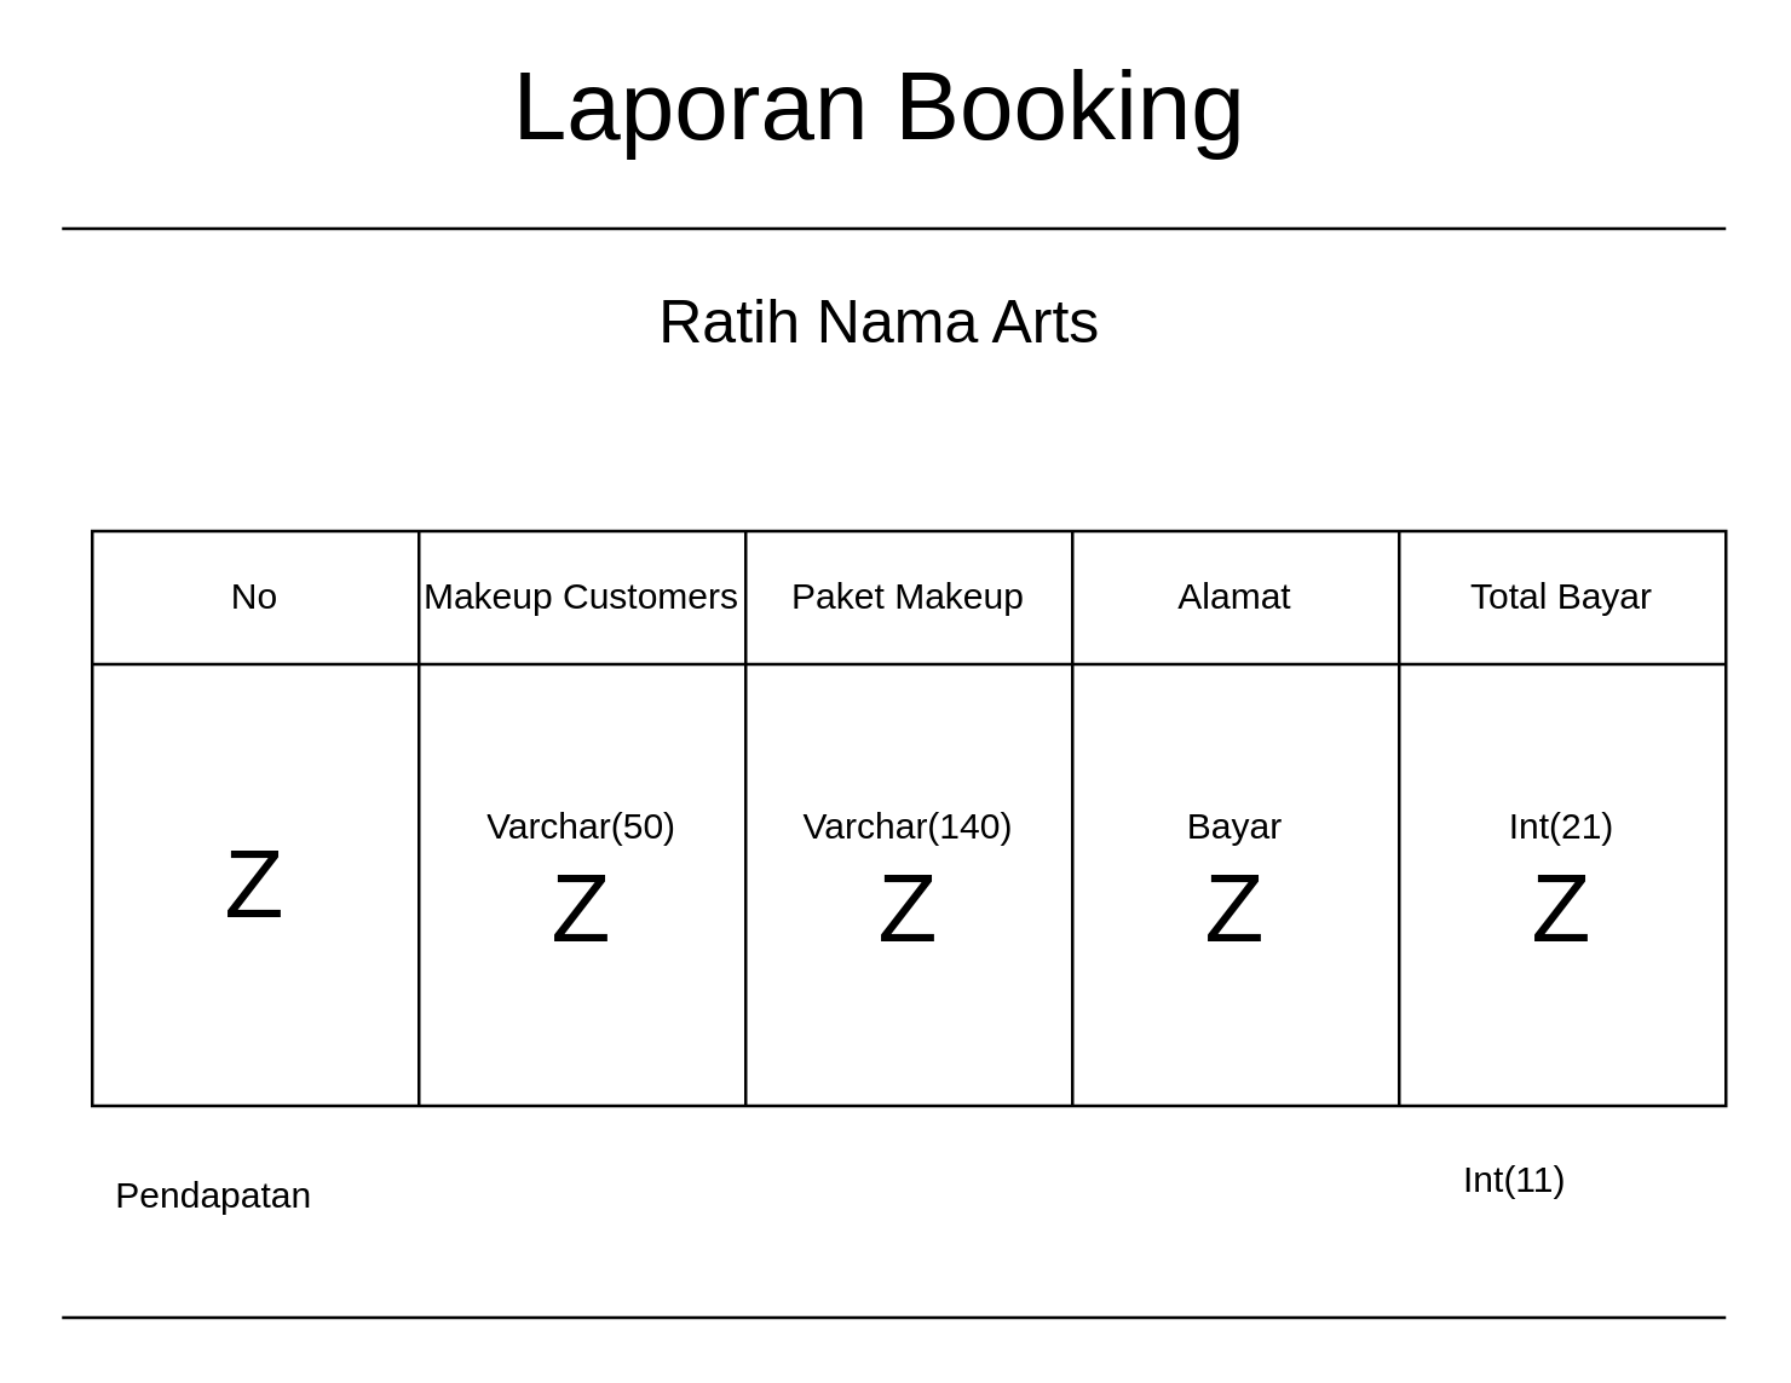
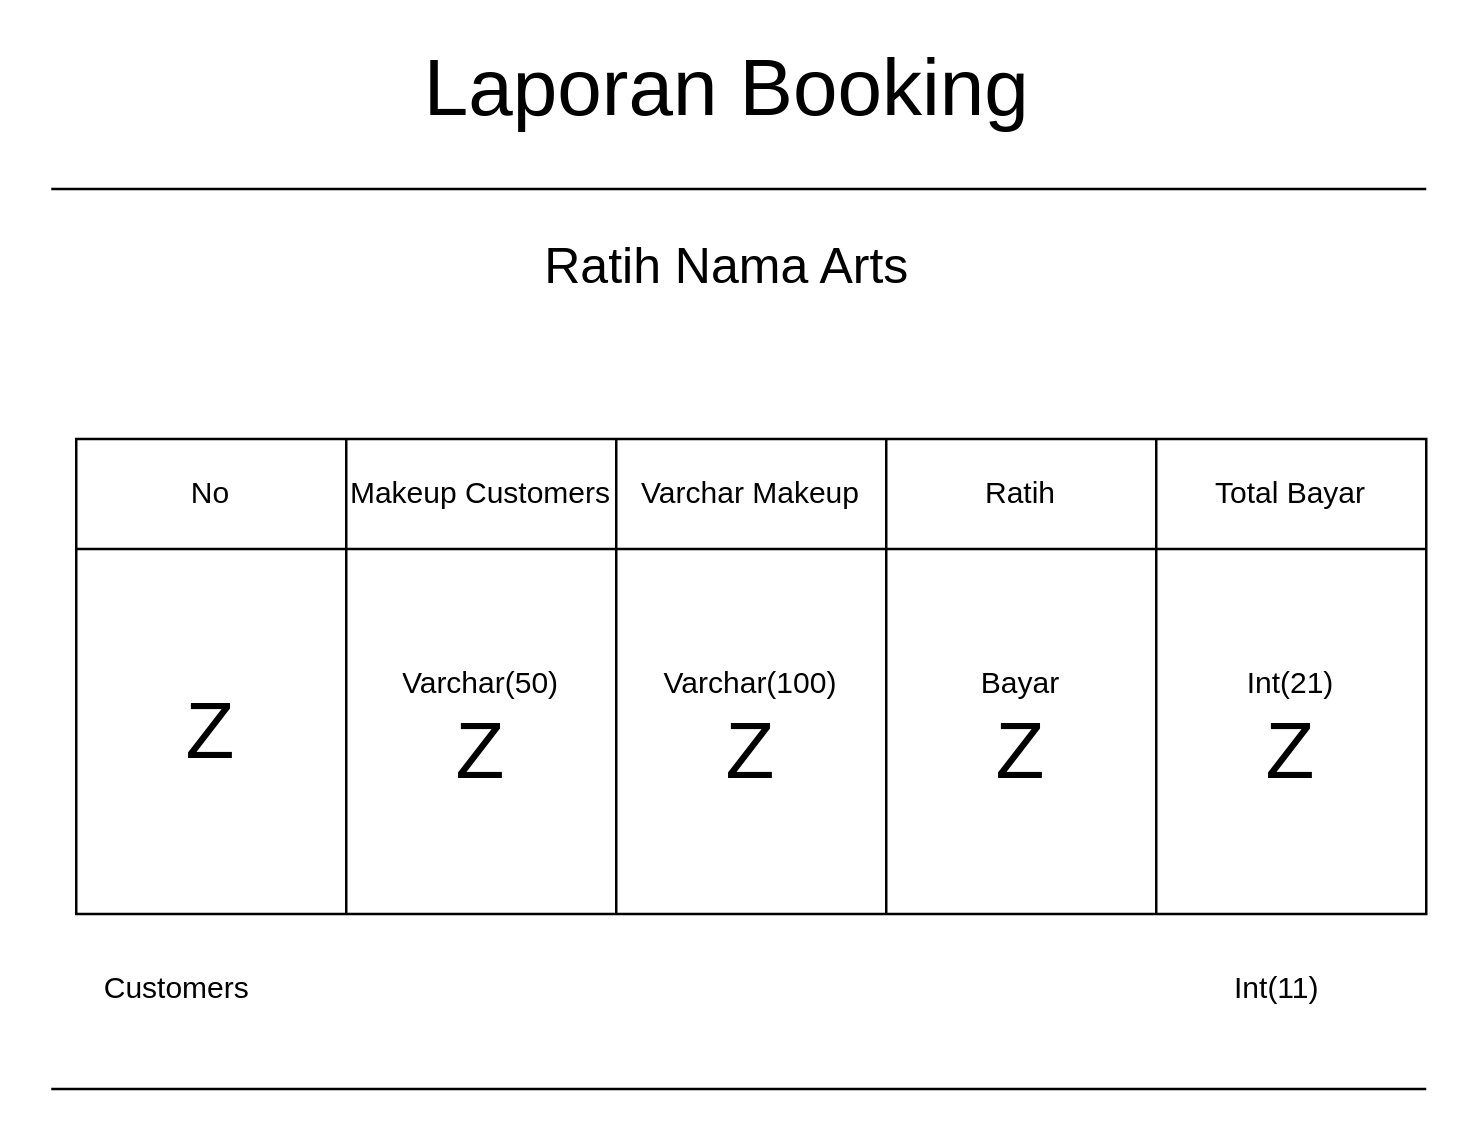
  <mxCell id="0" />
  <mxCell id="1" parent="0" />
  <mxCell id="2" value="&lt;font style=&quot;font-size: 32px&quot;&gt;Laporan Booking&lt;/font&gt;" style="text;html=1;align=center;verticalAlign=middle;resizable=0;points=[];autosize=1;" vertex="1" parent="1"><mxGeometry x="160" y="20" width="260" height="30" as="geometry" /></mxCell>
  <mxCell id="3" value="" style="endArrow=none;html=1;" edge="1" parent="1"><mxGeometry width="50" height="50" relative="1" as="geometry"><mxPoint x="20" y="75" as="sourcePoint" /><mxPoint x="570" y="75" as="targetPoint" /></mxGeometry></mxCell>
  <mxCell id="4" value="&lt;font style=&quot;font-size: 20px&quot;&gt;Ratih Nama Arts&lt;/font&gt;" style="text;html=1;align=center;verticalAlign=middle;resizable=0;points=[];autosize=1;" vertex="1" parent="1"><mxGeometry x="200" y="95" width="180" height="20" as="geometry" /></mxCell>
  <mxCell id="5" value="" style="shape=table;html=1;whiteSpace=wrap;startSize=0;container=1;collapsible=0;childLayout=tableLayout;" vertex="1" parent="1"><mxGeometry x="30" y="175" width="540" height="190" as="geometry" /></mxCell>
  <mxCell id="6" value="" style="shape=partialRectangle;html=1;whiteSpace=wrap;collapsible=0;dropTarget=0;pointerEvents=0;fillColor=none;top=0;left=0;bottom=0;right=0;points=[[0,0.5],[1,0.5]];portConstraint=eastwest;" vertex="1" parent="5"><mxGeometry width="540" height="44" as="geometry" /></mxCell>
  <mxCell id="7" value="No" style="shape=partialRectangle;html=1;whiteSpace=wrap;connectable=0;fillColor=none;top=0;left=0;bottom=0;right=0;overflow=hidden;" vertex="1" parent="6"><mxGeometry width="108" height="44" as="geometry" /></mxCell>
  <mxCell id="8" value="Makeup Customers" style="shape=partialRectangle;html=1;whiteSpace=wrap;connectable=0;fillColor=none;top=0;left=0;bottom=0;right=0;overflow=hidden;" vertex="1" parent="6"><mxGeometry x="108" width="108" height="44" as="geometry" /></mxCell>
- <mxCell id="9" value="Paket Makeup" style="shape=partialRectangle;html=1;whiteSpace=wrap;connectable=0;fillColor=none;top=0;left=0;bottom=0;right=0;overflow=hidden;" vertex="1" parent="6"><mxGeometry x="216" width="108" height="44" as="geometry" /></mxCell>
- <mxCell id="10" value="Alamat" style="shape=partialRectangle;html=1;whiteSpace=wrap;connectable=0;fillColor=none;top=0;left=0;bottom=0;right=0;overflow=hidden;" vertex="1" parent="6"><mxGeometry x="324" width="108" height="44" as="geometry" /></mxCell>
+ <mxCell id="9" value="Varchar Makeup" style="shape=partialRectangle;html=1;whiteSpace=wrap;connectable=0;fillColor=none;top=0;left=0;bottom=0;right=0;overflow=hidden;" vertex="1" parent="6"><mxGeometry x="216" width="108" height="44" as="geometry" /></mxCell>
+ <mxCell id="10" value="Ratih" style="shape=partialRectangle;html=1;whiteSpace=wrap;connectable=0;fillColor=none;top=0;left=0;bottom=0;right=0;overflow=hidden;" vertex="1" parent="6"><mxGeometry x="324" width="108" height="44" as="geometry" /></mxCell>
  <mxCell id="11" value="Total Bayar" style="shape=partialRectangle;html=1;whiteSpace=wrap;connectable=0;fillColor=none;top=0;left=0;bottom=0;right=0;overflow=hidden;" vertex="1" parent="6"><mxGeometry x="432" width="108" height="44" as="geometry" /></mxCell>
  <mxCell id="12" value="" style="shape=partialRectangle;html=1;whiteSpace=wrap;collapsible=0;dropTarget=0;pointerEvents=0;fillColor=none;top=0;left=0;bottom=0;right=0;points=[[0,0.5],[1,0.5]];portConstraint=eastwest;" vertex="1" parent="5"><mxGeometry y="44" width="540" height="146" as="geometry" /></mxCell>
  <mxCell id="13" value="&lt;font style=&quot;font-size: 32px&quot;&gt;Z&lt;/font&gt;" style="shape=partialRectangle;html=1;whiteSpace=wrap;connectable=0;fillColor=none;top=0;left=0;bottom=0;right=0;overflow=hidden;" vertex="1" parent="12"><mxGeometry width="108" height="146" as="geometry" /></mxCell>
  <mxCell id="14" value="Varchar(50)&lt;br&gt;&lt;font style=&quot;font-size: 32px&quot;&gt;Z&lt;/font&gt;&lt;br&gt;" style="shape=partialRectangle;html=1;whiteSpace=wrap;connectable=0;fillColor=none;top=0;left=0;bottom=0;right=0;overflow=hidden;" vertex="1" parent="12"><mxGeometry x="108" width="108" height="146" as="geometry" /></mxCell>
- <mxCell id="15" value="&lt;div&gt;Varchar(140)&lt;/div&gt;&lt;div&gt;&lt;font style=&quot;font-size: 32px&quot;&gt;Z&lt;/font&gt;&lt;br&gt;&lt;/div&gt;" style="shape=partialRectangle;html=1;whiteSpace=wrap;connectable=0;fillColor=none;top=0;left=0;bottom=0;right=0;overflow=hidden;" vertex="1" parent="12"><mxGeometry x="216" width="108" height="146" as="geometry" /></mxCell>
+ <mxCell id="15" value="&lt;div&gt;Varchar(100)&lt;/div&gt;&lt;div&gt;&lt;font style=&quot;font-size: 32px&quot;&gt;Z&lt;/font&gt;&lt;br&gt;&lt;/div&gt;" style="shape=partialRectangle;html=1;whiteSpace=wrap;connectable=0;fillColor=none;top=0;left=0;bottom=0;right=0;overflow=hidden;" vertex="1" parent="12"><mxGeometry x="216" width="108" height="146" as="geometry" /></mxCell>
  <mxCell id="16" value="Bayar&lt;br&gt;&lt;font style=&quot;font-size: 32px&quot;&gt;Z&lt;/font&gt;" style="shape=partialRectangle;html=1;whiteSpace=wrap;connectable=0;fillColor=none;top=0;left=0;bottom=0;right=0;overflow=hidden;" vertex="1" parent="12"><mxGeometry x="324" width="108" height="146" as="geometry" /></mxCell>
  <mxCell id="17" value="Int(21)&lt;br&gt;&lt;font style=&quot;font-size: 32px&quot;&gt;Z&lt;/font&gt;" style="shape=partialRectangle;html=1;whiteSpace=wrap;connectable=0;fillColor=none;top=0;left=0;bottom=0;right=0;overflow=hidden;" vertex="1" parent="12"><mxGeometry x="432" width="108" height="146" as="geometry" /></mxCell>
- <mxCell id="18" value="Pendapatan" style="text;html=1;align=center;verticalAlign=middle;resizable=0;points=[];autosize=1;" vertex="1" parent="1"><mxGeometry x="30" y="385" width="80" height="20" as="geometry" /></mxCell>
- <mxCell id="19" value="Int(11)" style="text;html=1;align=center;verticalAlign=middle;resizable=0;points=[];autosize=1;" vertex="1" parent="1"><mxGeometry x="475" y="380" width="50" height="20" as="geometry" /></mxCell>
+ <mxCell id="18" value="Customers" style="text;html=1;align=center;verticalAlign=middle;resizable=0;points=[];autosize=1;" vertex="1" parent="1"><mxGeometry x="30" y="385" width="80" height="20" as="geometry" /></mxCell>
+ <mxCell id="19" value="Int(11)" style="text;html=1;align=center;verticalAlign=middle;resizable=0;points=[];autosize=1;" vertex="1" parent="1"><mxGeometry x="485" y="385" width="50" height="20" as="geometry" /></mxCell>
  <mxCell id="20" value="" style="endArrow=none;html=1;" edge="1" parent="1"><mxGeometry width="50" height="50" relative="1" as="geometry"><mxPoint x="20" y="435" as="sourcePoint" /><mxPoint x="570" y="435" as="targetPoint" /></mxGeometry></mxCell>
